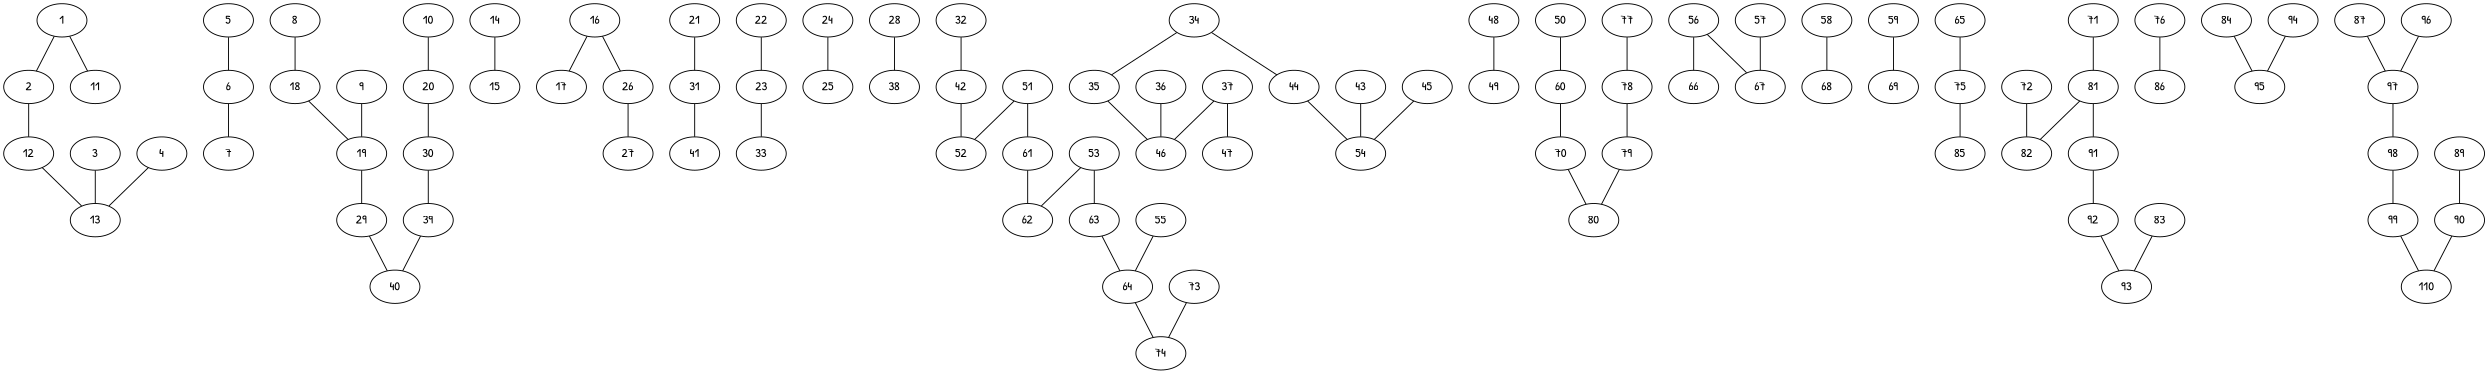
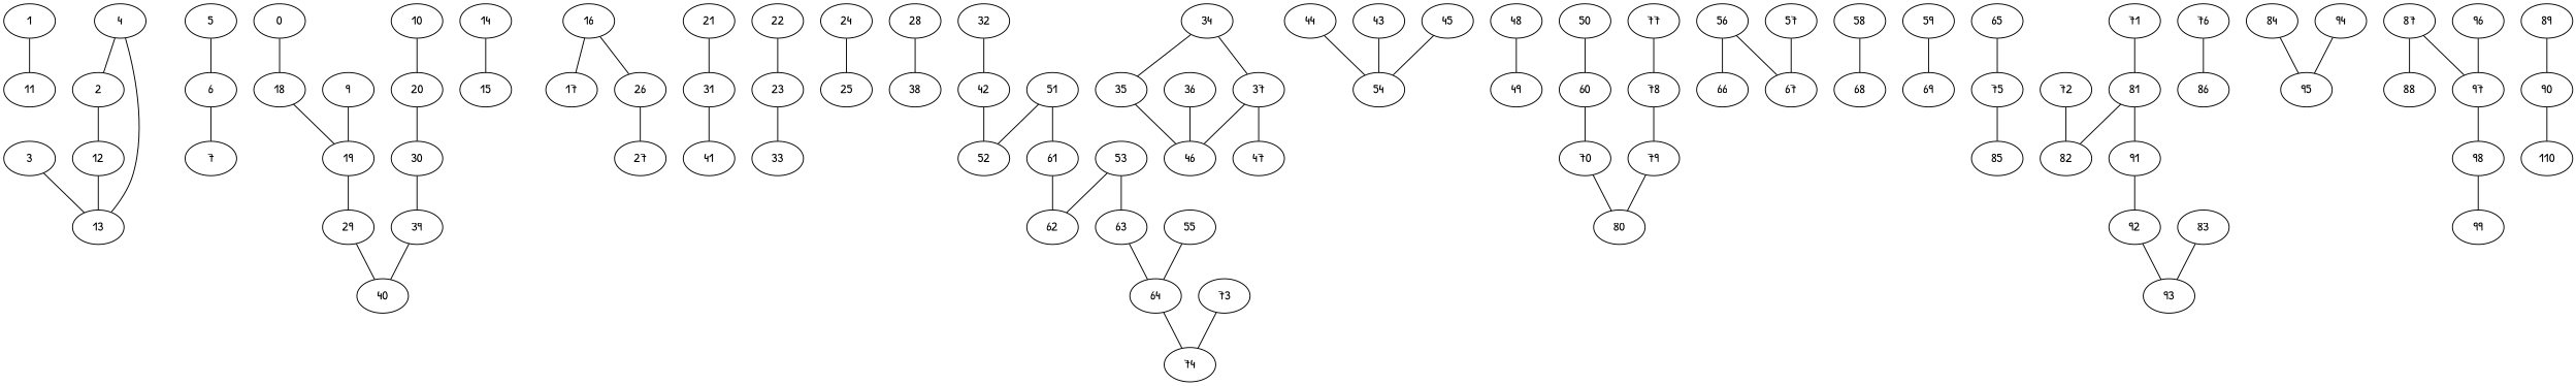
  graph {
    fontname="Patrick Hand"
    node [fontname="Patrick Hand"]
    edge [fontname="Patrick Hand"]
    1
    2
    11
    12
    13
    3
    4
    5
    6
    7
-   8
+   8 [label=0]
    18
    19
    29
    9
    40
    10
    20
    30
    39
    14
    15
    16
    17
    26
    27
    21
    31
    41
    22
    23
    33
    24
    25
    28
    38
    32
    42
    52
    34
    35
    44
    46
    54
    36
    37
    47
    43
    45
    48
    49
    50
    60
    70
    80
    51
    61
    62
    53
    63
    64
    74
    55
    56
    66
    67
    57
    58
    68
    59
    69
    65
    75
    85
    71
    81
    82
    91
    92
    72
    73
    76
    86
    77
    78
    79
    93
    83
    84
    95
    87
+   88
    97
    98
    99
    89
    90
    n98 [label=110]
    94
    96
-   1 -- 2
+   4 -- 2
    1 -- 11
    2 -- 12
    12 -- 13
    3 -- 13
    4 -- 13
    5 -- 6
    6 -- 7
    8 -- 18
    18 -- 19
    19 -- 29
    29 -- 40
    9 -- 19
    10 -- 20
    20 -- 30
    30 -- 39
    39 -- 40
    14 -- 15
    16 -- 17
    16 -- 26
    26 -- 27
    21 -- 31
    31 -- 41
    22 -- 23
    23 -- 33
    24 -- 25
    28 -- 38
    32 -- 42
    42 -- 52
    34 -- 35
-   34 -- 44
+   34 -- 37
    35 -- 46
    44 -- 54
    36 -- 46
    37 -- 46
    37 -- 47
    43 -- 54
    45 -- 54
    48 -- 49
    50 -- 60
    60 -- 70
    70 -- 80
    51 -- 52
    51 -- 61
    61 -- 62
    53 -- 62
    53 -- 63
    63 -- 64
    64 -- 74
    55 -- 64
    56 -- 66
    56 -- 67
    57 -- 67
    58 -- 68
    59 -- 69
    65 -- 75
    75 -- 85
    71 -- 81
    81 -- 82
    81 -- 91
    91 -- 92
    92 -- 93
    72 -- 82
    73 -- 74
    76 -- 86
    77 -- 78
    78 -- 79
    79 -- 80
    83 -- 93
    84 -- 95
+   87 -- 88
    87 -- 97
    97 -- 98
    98 -- 99
-   99 -- n98
    89 -- 90
    90 -- n98
    94 -- 95
    96 -- 97
  }
